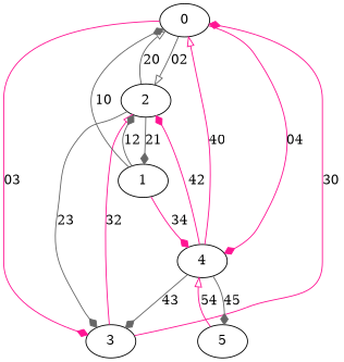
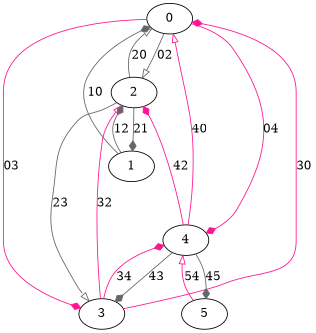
  digraph {
    edge [arrowhead=diamond color=gray40]
    0
    2
    3
    4
    1
    5
    0 -> 2 [arrowhead=onormal label=02]
    0 -> 3 [color=deeppink label=03]
    0 -> 4 [color=deeppink label=04]
    2 -> 0 [arrowhead=onormal label=20]
-   2 -> 3 [label=23]
+   2 -> 3 [arrowhead=onormal label=23]
    2 -> 1 [label=21]
    3 -> 0 [color=deeppink label=30]
    3 -> 2 [arrowhead=onormal color=deeppink label=32]
-   1 -> 4 [color=deeppink label=34]
+   3 -> 4 [color=deeppink label=34]
    4 -> 0 [arrowhead=onormal color=deeppink label=40]
    4 -> 2 [color=deeppink label=42]
    4 -> 3 [label=43]
    4 -> 5 [label=45]
    1 -> 0 [label=10]
    1 -> 2 [label=12]
    5 -> 4 [arrowhead=onormal color=deeppink label=54]
  }
